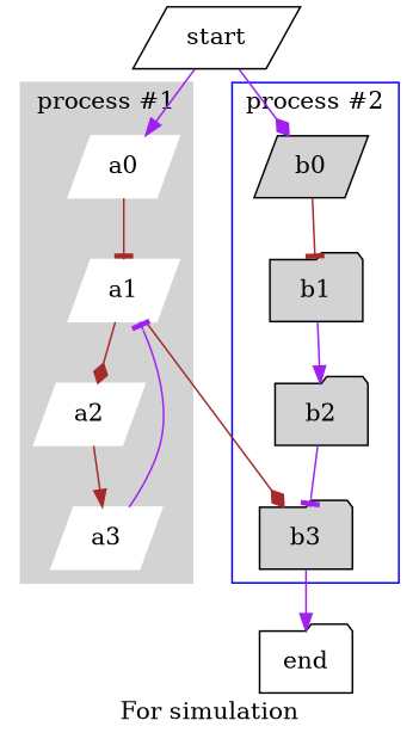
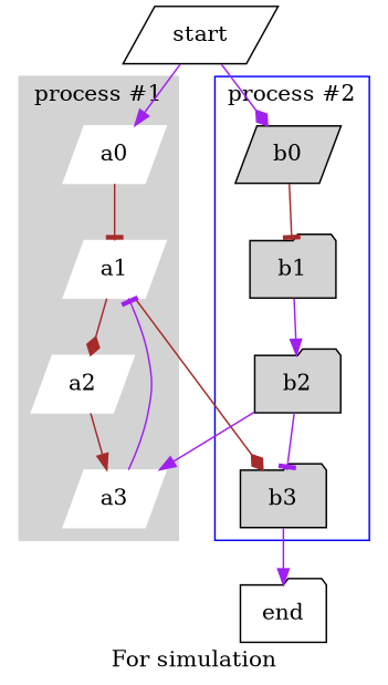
  digraph {
    label="For simulation"
    node [shape=parallelogram style=filled]
    edge [arrowhead=normal color=purple]
    a0 [color=white]
    a1 [color=white]
    a2 [color=white]
    a3 [color=white]
    b0
    b1 [shape=folder]
    b2 [shape=folder]
    b3 [shape=folder]
    end [shape=folder style=""]
    start [style=""]
    subgraph cluster_1 {
      color=lightgrey
      label="process #1"
      style=filled
      a0
      a1
      a2
      a3
    }
    subgraph cluster_2 {
      color=blue
      label="process #2"
      b0
      b1
      b2
      b3
    }
    a0 -> a1 [arrowhead=tee color=brown]
    a1 -> a2 [arrowhead=diamond color=brown]
    a1 -> b3 [arrowhead=diamond color=brown]
    a2 -> a3 [color=brown]
    a3 -> a1 [arrowhead=tee]
    b0 -> b1 [arrowhead=tee color=brown]
    b1 -> b2
+   b2 -> a3
    b2 -> b3 [arrowhead=tee]
    b3 -> end
    start -> a0
    start -> b0 [arrowhead=diamond]
  }
